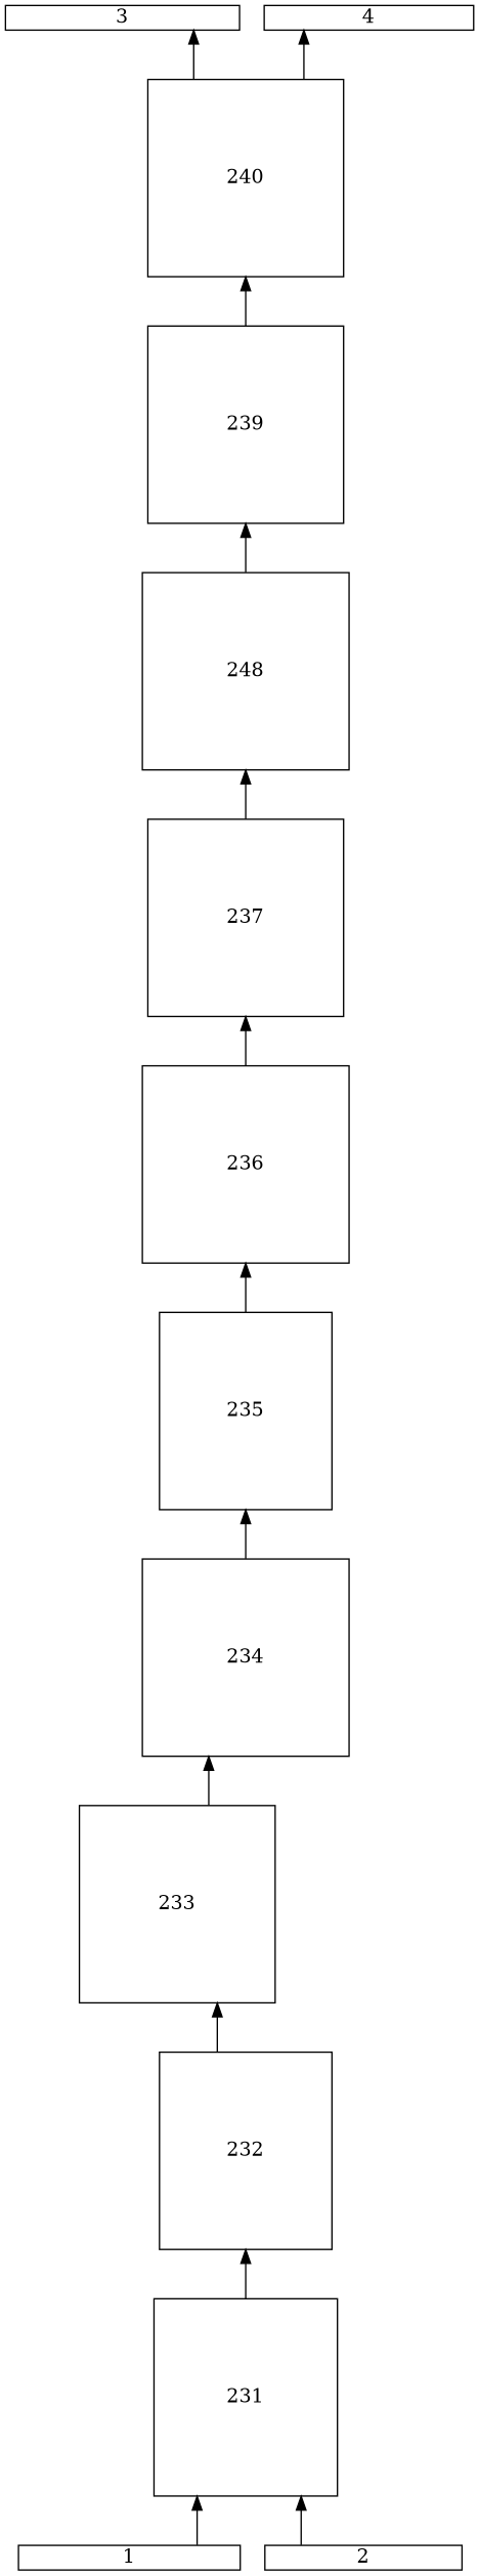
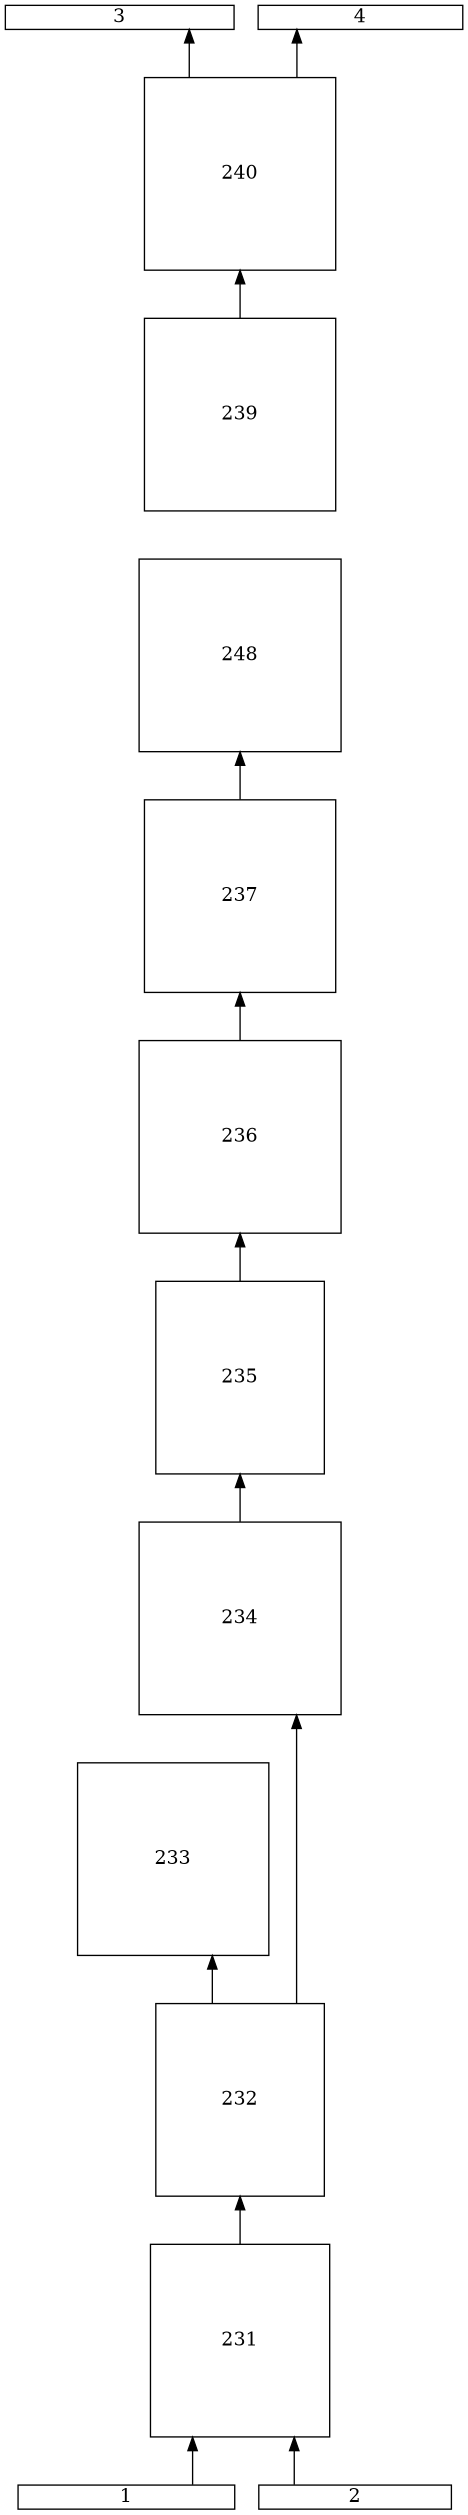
  digraph {
    rankdir=BT
    splines=ortho
    node [fixedsize=true shape=box]
    1 [height=0.25 width=2.25]
    231 [height=2.0 width=1.8666666666666667]
    232 [height=2.0 width=1.75]
    2 [height=0.25 width=2.0]
    3 [height=0.25 width=2.375]
    4 [height=0.25 width=2.125]
    233 [height=2.0 width=1.9833333333333334]
    234 [height=2.0 width=2.1]
    235 [height=2.0 width=1.75]
    236 [height=2.0 width=2.1]
    237 [height=2.0 width=1.9833333333333334]
    n12 [height=2.0 label=248 width=2.1]
    239 [height=2.0 width=1.9833333333333334]
    240 [height=2.0 width=1.9833333333333334]
    1 -> 231
    231 -> 232
    232 -> 233
    2 -> 231
-   233 -> 234
+   232 -> 234
    234 -> 235
    235 -> 236
    236 -> 237
    237 -> n12
-   n12 -> 239
    239 -> 240
    240 -> 3
    240 -> 4
  }
